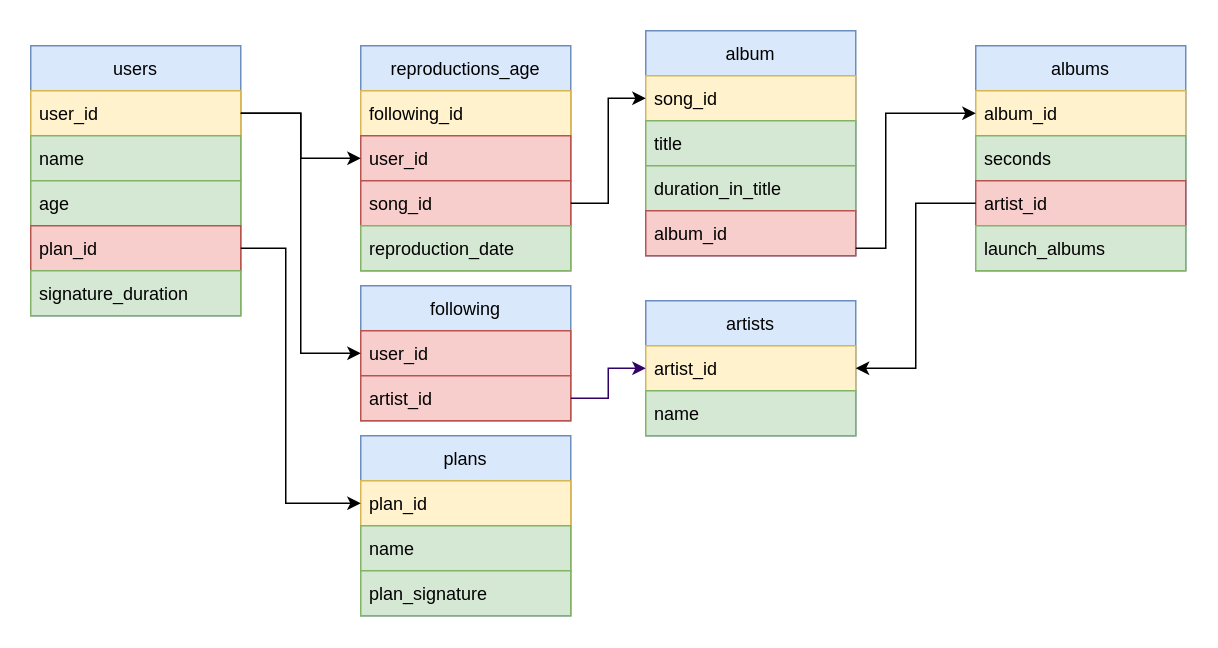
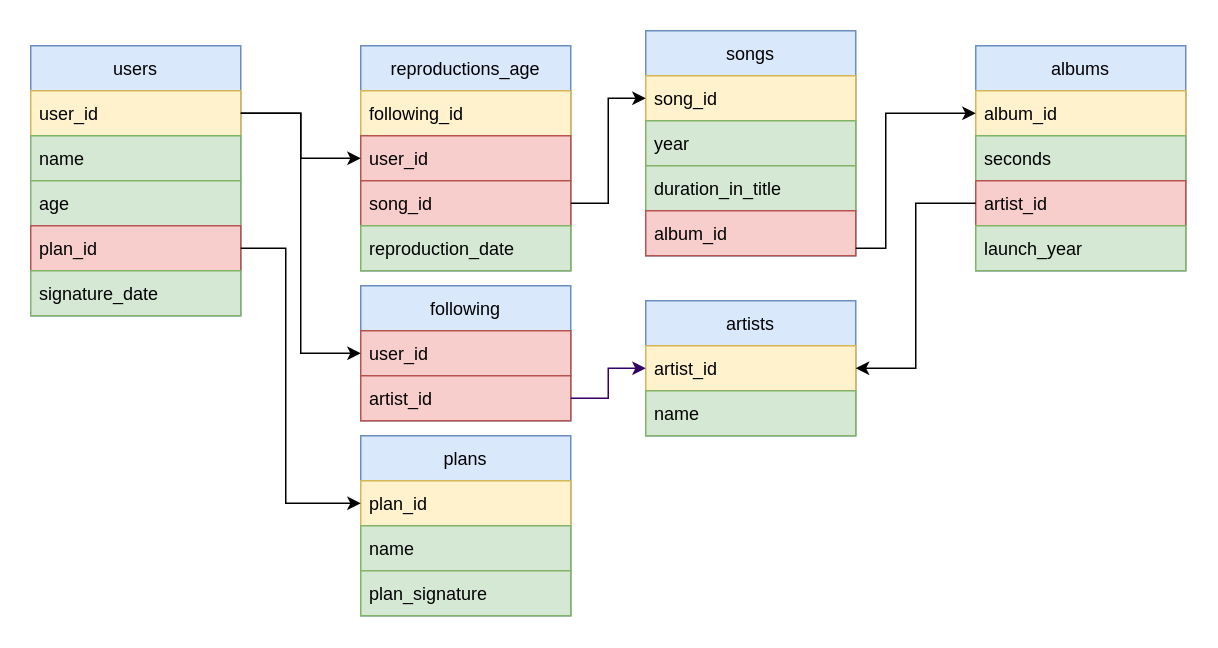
  <mxCell id="0" />
  <mxCell id="1" parent="0" />
  <mxCell id="2" value="users" style="swimlane;fontStyle=0;childLayout=stackLayout;horizontal=1;startSize=30;horizontalStack=0;resizeParent=1;resizeParentMax=0;resizeLast=0;collapsible=1;marginBottom=0;fillColor=#dae8fc;strokeColor=#6c8ebf;" parent="1" vertex="1"><mxGeometry x="20" y="30" width="140" height="180" as="geometry" /></mxCell>
  <mxCell id="3" value="user_id" style="text;strokeColor=#d6b656;fillColor=#fff2cc;align=left;verticalAlign=middle;spacingLeft=4;spacingRight=4;overflow=hidden;points=[[0,0.5],[1,0.5]];portConstraint=eastwest;rotatable=0;" parent="2" vertex="1"><mxGeometry y="30" width="140" height="30" as="geometry" /></mxCell>
  <mxCell id="4" value="name        " style="text;strokeColor=#82b366;fillColor=#d5e8d4;align=left;verticalAlign=middle;spacingLeft=4;spacingRight=4;overflow=hidden;points=[[0,0.5],[1,0.5]];portConstraint=eastwest;rotatable=0;" parent="2" vertex="1"><mxGeometry y="60" width="140" height="30" as="geometry" /></mxCell>
  <mxCell id="5" value="age" style="text;strokeColor=#82b366;fillColor=#d5e8d4;align=left;verticalAlign=middle;spacingLeft=4;spacingRight=4;overflow=hidden;points=[[0,0.5],[1,0.5]];portConstraint=eastwest;rotatable=0;" parent="2" vertex="1"><mxGeometry y="90" width="140" height="30" as="geometry" /></mxCell>
  <mxCell id="6" value="plan_id" style="text;strokeColor=#b85450;fillColor=#f8cecc;align=left;verticalAlign=middle;spacingLeft=4;spacingRight=4;overflow=hidden;points=[[0,0.5],[1,0.5]];portConstraint=eastwest;rotatable=0;" parent="2" vertex="1"><mxGeometry y="120" width="140" height="30" as="geometry" /></mxCell>
- <mxCell id="7" value="signature_duration" style="text;strokeColor=#82b366;fillColor=#d5e8d4;align=left;verticalAlign=middle;spacingLeft=4;spacingRight=4;overflow=hidden;points=[[0,0.5],[1,0.5]];portConstraint=eastwest;rotatable=0;" parent="2" vertex="1"><mxGeometry y="150" width="140" height="30" as="geometry" /></mxCell>
+ <mxCell id="7" value="signature_date" style="text;strokeColor=#82b366;fillColor=#d5e8d4;align=left;verticalAlign=middle;spacingLeft=4;spacingRight=4;overflow=hidden;points=[[0,0.5],[1,0.5]];portConstraint=eastwest;rotatable=0;" parent="2" vertex="1"><mxGeometry y="150" width="140" height="30" as="geometry" /></mxCell>
  <mxCell id="8" value="plans" style="swimlane;fontStyle=0;childLayout=stackLayout;horizontal=1;startSize=30;horizontalStack=0;resizeParent=1;resizeParentMax=0;resizeLast=0;collapsible=1;marginBottom=0;fillColor=#dae8fc;strokeColor=#6c8ebf;" parent="1" vertex="1"><mxGeometry x="240" y="290" width="140" height="120" as="geometry" /></mxCell>
  <mxCell id="9" value="plan_id" style="text;strokeColor=#d6b656;fillColor=#fff2cc;align=left;verticalAlign=middle;spacingLeft=4;spacingRight=4;overflow=hidden;points=[[0,0.5],[1,0.5]];portConstraint=eastwest;rotatable=0;" parent="8" vertex="1"><mxGeometry y="30" width="140" height="30" as="geometry" /></mxCell>
  <mxCell id="10" value="name" style="text;strokeColor=#82b366;fillColor=#d5e8d4;align=left;verticalAlign=middle;spacingLeft=4;spacingRight=4;overflow=hidden;points=[[0,0.5],[1,0.5]];portConstraint=eastwest;rotatable=0;" parent="8" vertex="1"><mxGeometry y="60" width="140" height="30" as="geometry" /></mxCell>
  <mxCell id="11" value="plan_signature" style="text;strokeColor=#82b366;fillColor=#d5e8d4;align=left;verticalAlign=middle;spacingLeft=4;spacingRight=4;overflow=hidden;points=[[0,0.5],[1,0.5]];portConstraint=eastwest;rotatable=0;" parent="8" vertex="1"><mxGeometry y="90" width="140" height="30" as="geometry" /></mxCell>
  <mxCell id="12" style="edgeStyle=orthogonalEdgeStyle;rounded=0;orthogonalLoop=1;jettySize=auto;html=1;entryX=0;entryY=0.5;entryDx=0;entryDy=0;strokeColor=#000000;" parent="1" source="6" target="9" edge="1"><mxGeometry relative="1" as="geometry"><Array as="points"><mxPoint x="190" y="165" /><mxPoint x="190" y="335" /></Array></mxGeometry></mxCell>
  <mxCell id="13" value="reproductions_age" style="swimlane;fontStyle=0;childLayout=stackLayout;horizontal=1;startSize=30;horizontalStack=0;resizeParent=1;resizeParentMax=0;resizeLast=0;collapsible=1;marginBottom=0;fillColor=#dae8fc;strokeColor=#6c8ebf;" parent="1" vertex="1"><mxGeometry x="240" y="30" width="140" height="150" as="geometry" /></mxCell>
  <mxCell id="14" value="following_id" style="text;strokeColor=#d6b656;fillColor=#fff2cc;align=left;verticalAlign=middle;spacingLeft=4;spacingRight=4;overflow=hidden;points=[[0,0.5],[1,0.5]];portConstraint=eastwest;rotatable=0;" vertex="1" parent="13"><mxGeometry y="30" width="140" height="30" as="geometry" /></mxCell>
  <mxCell id="15" value="user_id" style="text;strokeColor=#b85450;fillColor=#f8cecc;align=left;verticalAlign=middle;spacingLeft=4;spacingRight=4;overflow=hidden;points=[[0,0.5],[1,0.5]];portConstraint=eastwest;rotatable=0;" parent="13" vertex="1"><mxGeometry y="60" width="140" height="30" as="geometry" /></mxCell>
  <mxCell id="16" value="song_id" style="text;strokeColor=#b85450;fillColor=#f8cecc;align=left;verticalAlign=middle;spacingLeft=4;spacingRight=4;overflow=hidden;points=[[0,0.5],[1,0.5]];portConstraint=eastwest;rotatable=0;" parent="13" vertex="1"><mxGeometry y="90" width="140" height="30" as="geometry" /></mxCell>
  <mxCell id="17" value="reproduction_date" style="text;strokeColor=#82b366;fillColor=#d5e8d4;align=left;verticalAlign=middle;spacingLeft=4;spacingRight=4;overflow=hidden;points=[[0,0.5],[1,0.5]];portConstraint=eastwest;rotatable=0;" parent="13" vertex="1"><mxGeometry y="120" width="140" height="30" as="geometry" /></mxCell>
  <mxCell id="18" style="edgeStyle=orthogonalEdgeStyle;rounded=0;orthogonalLoop=1;jettySize=auto;html=1;entryX=0;entryY=0.5;entryDx=0;entryDy=0;" parent="1" source="3" target="15" edge="1"><mxGeometry relative="1" as="geometry"><Array as="points"><mxPoint x="200" y="75" /><mxPoint x="200" y="105" /></Array></mxGeometry></mxCell>
- <mxCell id="19" value="album" style="swimlane;fontStyle=0;childLayout=stackLayout;horizontal=1;startSize=30;horizontalStack=0;resizeParent=1;resizeParentMax=0;resizeLast=0;collapsible=1;marginBottom=0;fillColor=#dae8fc;strokeColor=#6c8ebf;" parent="1" vertex="1"><mxGeometry x="430" y="20" width="140" height="150" as="geometry" /></mxCell>
+ <mxCell id="19" value="songs" style="swimlane;fontStyle=0;childLayout=stackLayout;horizontal=1;startSize=30;horizontalStack=0;resizeParent=1;resizeParentMax=0;resizeLast=0;collapsible=1;marginBottom=0;fillColor=#dae8fc;strokeColor=#6c8ebf;" parent="1" vertex="1"><mxGeometry x="430" y="20" width="140" height="150" as="geometry" /></mxCell>
  <mxCell id="20" value="song_id" style="text;strokeColor=#d6b656;fillColor=#fff2cc;align=left;verticalAlign=middle;spacingLeft=4;spacingRight=4;overflow=hidden;points=[[0,0.5],[1,0.5]];portConstraint=eastwest;rotatable=0;" parent="19" vertex="1"><mxGeometry y="30" width="140" height="30" as="geometry" /></mxCell>
- <mxCell id="21" value="title" style="text;strokeColor=#82b366;fillColor=#d5e8d4;align=left;verticalAlign=middle;spacingLeft=4;spacingRight=4;overflow=hidden;points=[[0,0.5],[1,0.5]];portConstraint=eastwest;rotatable=0;" parent="19" vertex="1"><mxGeometry y="60" width="140" height="30" as="geometry" /></mxCell>
+ <mxCell id="21" value="year" style="text;strokeColor=#82b366;fillColor=#d5e8d4;align=left;verticalAlign=middle;spacingLeft=4;spacingRight=4;overflow=hidden;points=[[0,0.5],[1,0.5]];portConstraint=eastwest;rotatable=0;" parent="19" vertex="1"><mxGeometry y="60" width="140" height="30" as="geometry" /></mxCell>
  <mxCell id="22" value="duration_in_title" style="text;strokeColor=#82b366;fillColor=#d5e8d4;align=left;verticalAlign=middle;spacingLeft=4;spacingRight=4;overflow=hidden;points=[[0,0.5],[1,0.5]];portConstraint=eastwest;rotatable=0;" parent="19" vertex="1"><mxGeometry y="90" width="140" height="30" as="geometry" /></mxCell>
  <mxCell id="23" value="album_id" style="text;strokeColor=#b85450;fillColor=#f8cecc;align=left;verticalAlign=middle;spacingLeft=4;spacingRight=4;overflow=hidden;points=[[0,0.5],[1,0.5]];portConstraint=eastwest;rotatable=0;" parent="19" vertex="1"><mxGeometry y="120" width="140" height="30" as="geometry" /></mxCell>
  <mxCell id="24" style="edgeStyle=orthogonalEdgeStyle;rounded=0;orthogonalLoop=1;jettySize=auto;html=1;entryX=0;entryY=0.5;entryDx=0;entryDy=0;" parent="1" source="16" target="20" edge="1"><mxGeometry relative="1" as="geometry" /></mxCell>
  <mxCell id="25" value="albums" style="swimlane;fontStyle=0;childLayout=stackLayout;horizontal=1;startSize=30;horizontalStack=0;resizeParent=1;resizeParentMax=0;resizeLast=0;collapsible=1;marginBottom=0;fillColor=#dae8fc;strokeColor=#6c8ebf;" parent="1" vertex="1"><mxGeometry x="650" y="30" width="140" height="150" as="geometry" /></mxCell>
  <mxCell id="26" value="album_id" style="text;strokeColor=#d6b656;fillColor=#fff2cc;align=left;verticalAlign=middle;spacingLeft=4;spacingRight=4;overflow=hidden;points=[[0,0.5],[1,0.5]];portConstraint=eastwest;rotatable=0;" parent="25" vertex="1"><mxGeometry y="30" width="140" height="30" as="geometry" /></mxCell>
  <mxCell id="27" value="seconds" style="text;strokeColor=#82b366;fillColor=#d5e8d4;align=left;verticalAlign=middle;spacingLeft=4;spacingRight=4;overflow=hidden;points=[[0,0.5],[1,0.5]];portConstraint=eastwest;rotatable=0;" parent="25" vertex="1"><mxGeometry y="60" width="140" height="30" as="geometry" /></mxCell>
  <mxCell id="28" value="artist_id" style="text;strokeColor=#b85450;fillColor=#f8cecc;align=left;verticalAlign=middle;spacingLeft=4;spacingRight=4;overflow=hidden;points=[[0,0.5],[1,0.5]];portConstraint=eastwest;rotatable=0;" parent="25" vertex="1"><mxGeometry y="90" width="140" height="30" as="geometry" /></mxCell>
- <mxCell id="29" value="launch_albums" style="text;strokeColor=#82b366;fillColor=#d5e8d4;align=left;verticalAlign=middle;spacingLeft=4;spacingRight=4;overflow=hidden;points=[[0,0.5],[1,0.5]];portConstraint=eastwest;rotatable=0;" parent="25" vertex="1"><mxGeometry y="120" width="140" height="30" as="geometry" /></mxCell>
+ <mxCell id="29" value="launch_year" style="text;strokeColor=#82b366;fillColor=#d5e8d4;align=left;verticalAlign=middle;spacingLeft=4;spacingRight=4;overflow=hidden;points=[[0,0.5],[1,0.5]];portConstraint=eastwest;rotatable=0;" parent="25" vertex="1"><mxGeometry y="120" width="140" height="30" as="geometry" /></mxCell>
  <mxCell id="30" style="edgeStyle=orthogonalEdgeStyle;rounded=0;orthogonalLoop=1;jettySize=auto;html=1;entryX=0;entryY=0.5;entryDx=0;entryDy=0;" parent="1" source="23" target="26" edge="1"><mxGeometry relative="1" as="geometry"><Array as="points"><mxPoint x="590" y="165" /><mxPoint x="590" y="75" /></Array></mxGeometry></mxCell>
  <mxCell id="31" value="artists" style="swimlane;fontStyle=0;childLayout=stackLayout;horizontal=1;startSize=30;horizontalStack=0;resizeParent=1;resizeParentMax=0;resizeLast=0;collapsible=1;marginBottom=0;fillColor=#dae8fc;strokeColor=#6c8ebf;" parent="1" vertex="1"><mxGeometry x="430" y="200" width="140" height="90" as="geometry" /></mxCell>
  <mxCell id="32" value="artist_id" style="text;strokeColor=#d6b656;fillColor=#fff2cc;align=left;verticalAlign=middle;spacingLeft=4;spacingRight=4;overflow=hidden;points=[[0,0.5],[1,0.5]];portConstraint=eastwest;rotatable=0;" parent="31" vertex="1"><mxGeometry y="30" width="140" height="30" as="geometry" /></mxCell>
  <mxCell id="33" value="name" style="text;strokeColor=#82b366;fillColor=#d5e8d4;align=left;verticalAlign=middle;spacingLeft=4;spacingRight=4;overflow=hidden;points=[[0,0.5],[1,0.5]];portConstraint=eastwest;rotatable=0;" parent="31" vertex="1"><mxGeometry y="60" width="140" height="30" as="geometry" /></mxCell>
  <mxCell id="34" style="edgeStyle=orthogonalEdgeStyle;rounded=0;orthogonalLoop=1;jettySize=auto;html=1;entryX=1;entryY=0.5;entryDx=0;entryDy=0;" parent="1" source="28" target="31" edge="1"><mxGeometry relative="1" as="geometry" /></mxCell>
  <mxCell id="35" value="following" style="swimlane;fontStyle=0;childLayout=stackLayout;horizontal=1;startSize=30;horizontalStack=0;resizeParent=1;resizeParentMax=0;resizeLast=0;collapsible=1;marginBottom=0;fillColor=#dae8fc;strokeColor=#6c8ebf;" parent="1" vertex="1"><mxGeometry x="240" y="190" width="140" height="90" as="geometry" /></mxCell>
  <mxCell id="36" value="user_id" style="text;strokeColor=#b85450;fillColor=#f8cecc;align=left;verticalAlign=middle;spacingLeft=4;spacingRight=4;overflow=hidden;points=[[0,0.5],[1,0.5]];portConstraint=eastwest;rotatable=0;" parent="35" vertex="1"><mxGeometry y="30" width="140" height="30" as="geometry" /></mxCell>
  <mxCell id="37" value="artist_id" style="text;strokeColor=#b85450;fillColor=#f8cecc;align=left;verticalAlign=middle;spacingLeft=4;spacingRight=4;overflow=hidden;points=[[0,0.5],[1,0.5]];portConstraint=eastwest;rotatable=0;" parent="35" vertex="1"><mxGeometry y="60" width="140" height="30" as="geometry" /></mxCell>
  <mxCell id="38" style="edgeStyle=orthogonalEdgeStyle;rounded=0;orthogonalLoop=1;jettySize=auto;html=1;entryX=0;entryY=0.5;entryDx=0;entryDy=0;strokeColor=#330066;" parent="1" source="37" target="32" edge="1"><mxGeometry relative="1" as="geometry" /></mxCell>
  <mxCell id="39" style="edgeStyle=orthogonalEdgeStyle;rounded=0;orthogonalLoop=1;jettySize=auto;html=1;entryX=0;entryY=0.5;entryDx=0;entryDy=0;strokeColor=#000000;" edge="1" parent="1" source="3" target="36"><mxGeometry relative="1" as="geometry" /></mxCell>
